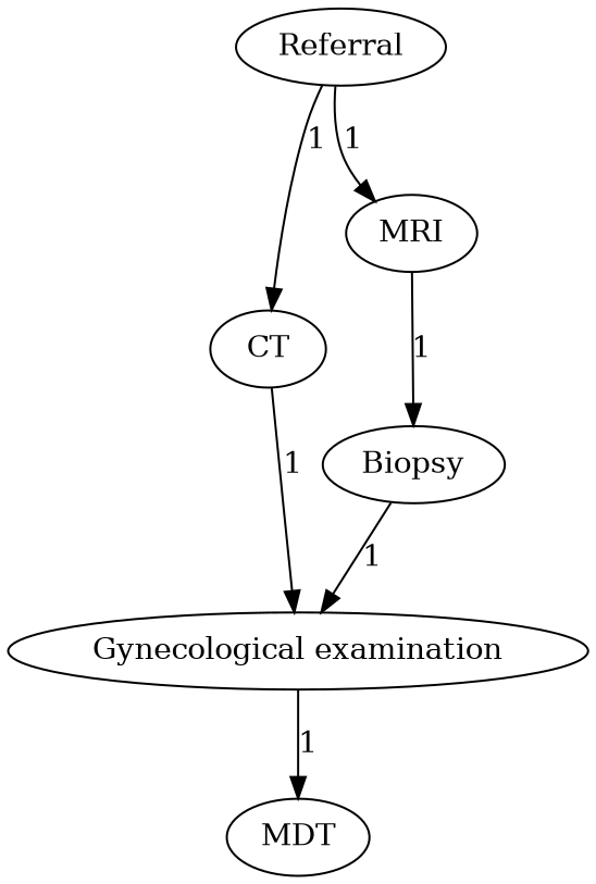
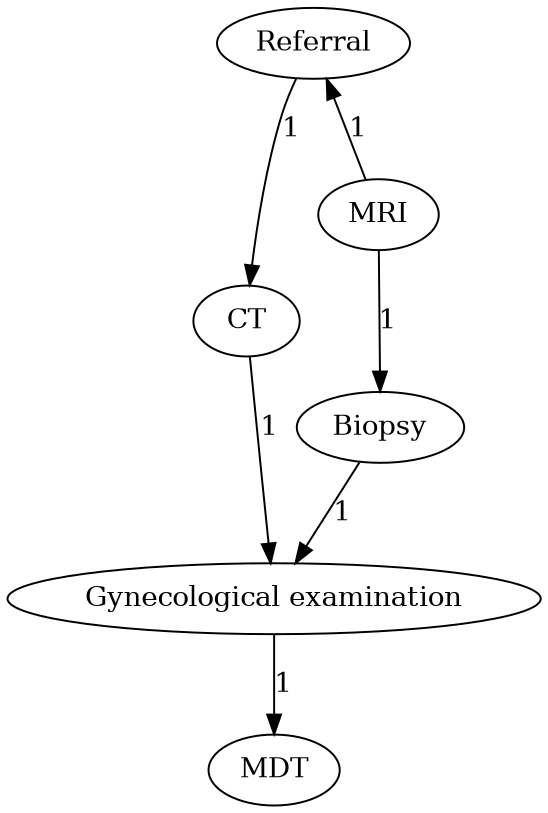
  digraph {
    edge [weight=1]
    Referral
    CT
    MRI
    "Gynecological examination"
    Biopsy
    MDT
    Referral -> CT [label=1]
-   Referral -> MRI [label=1]
+   MRI -> Referral [label=1]
    CT -> "Gynecological examination" [label=1]
    MRI -> Biopsy [label=1]
    "Gynecological examination" -> MDT [label=1]
    Biopsy -> "Gynecological examination" [label=1]
  }
